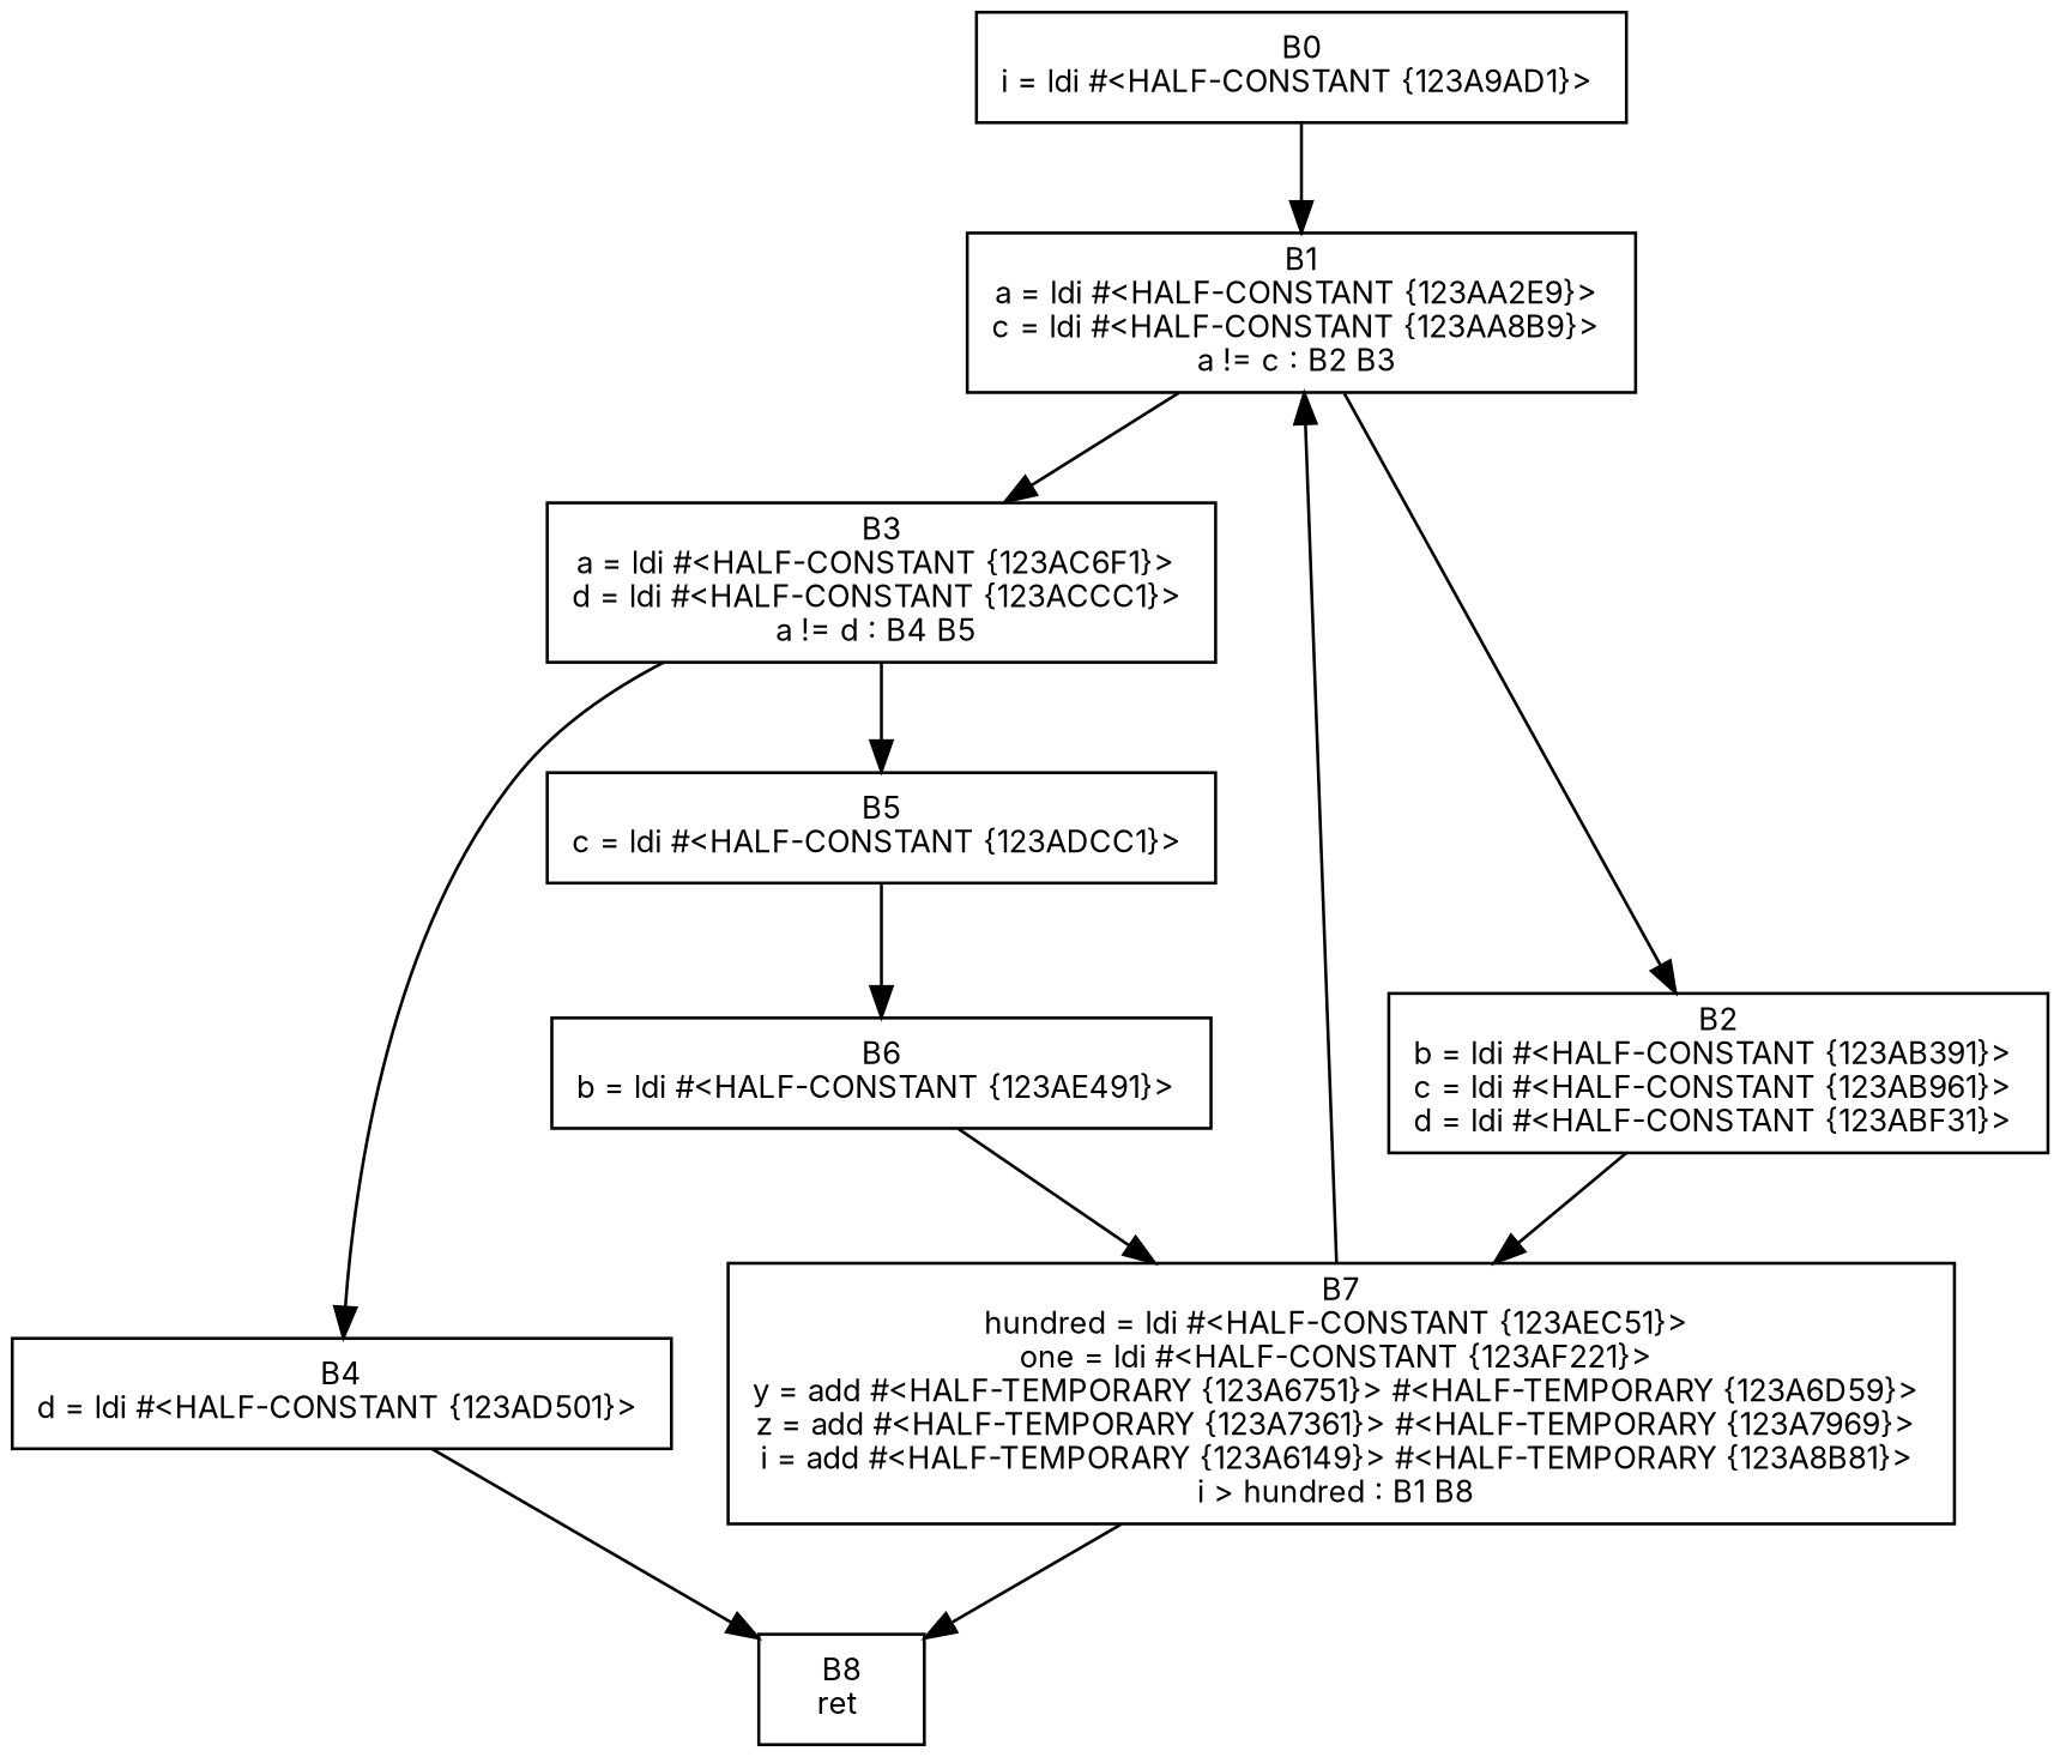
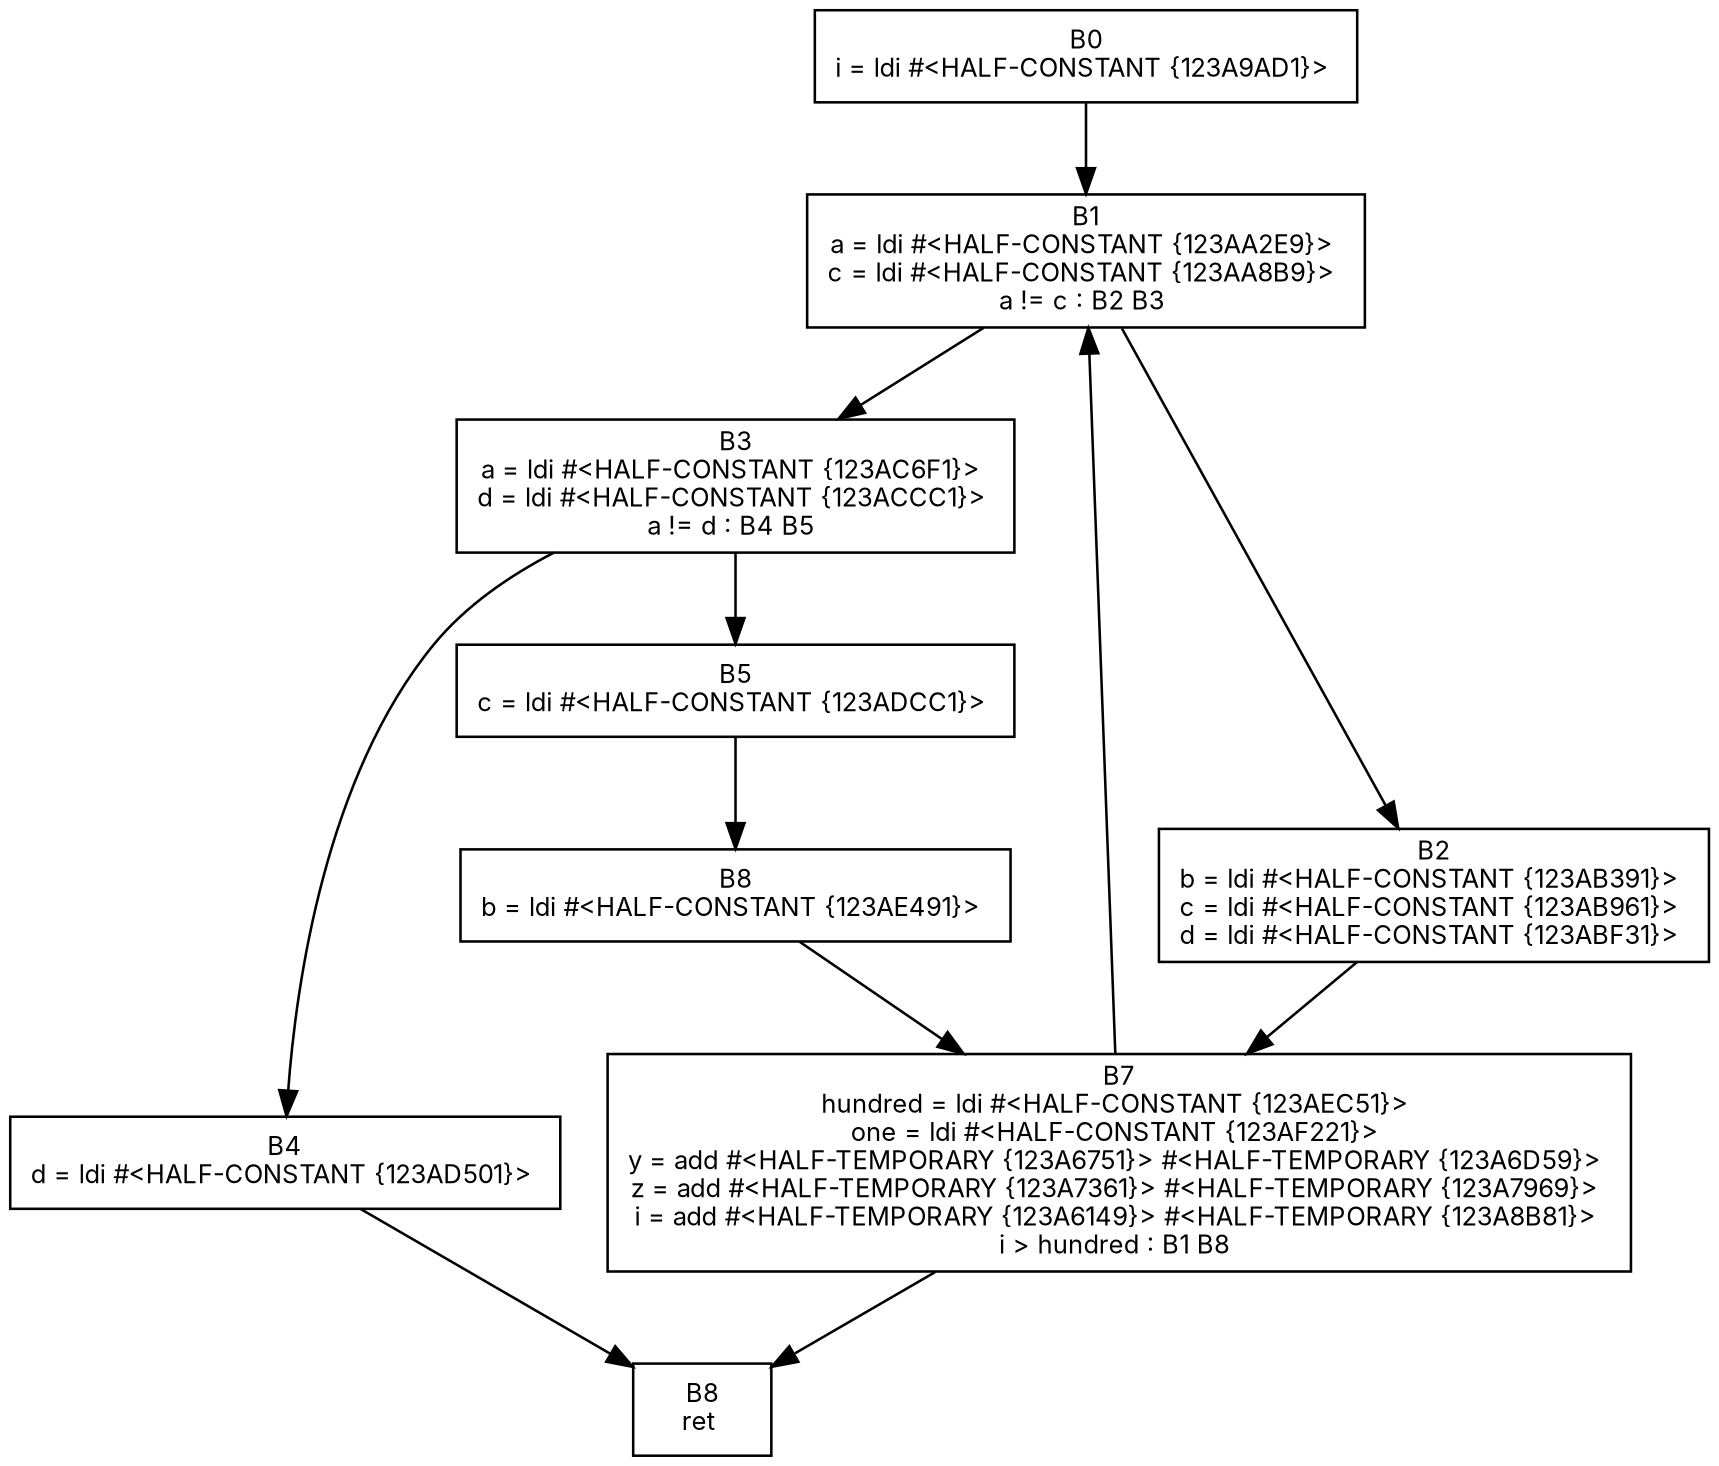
  digraph {
    fontname=Inter
    node [fontname=Inter fontsize=10 shape=box]
    edge [fontname=Inter]
    n1 [label="B0\ni = ldi #<HALF-CONSTANT {123A9AD1}> \n"]
    n2 [label="B1\na = ldi #<HALF-CONSTANT {123AA2E9}> \nc = ldi #<HALF-CONSTANT {123AA8B9}> \na != c : B2 B3 \n"]
    n3 [label="B2\nb = ldi #<HALF-CONSTANT {123AB391}> \nc = ldi #<HALF-CONSTANT {123AB961}> \nd = ldi #<HALF-CONSTANT {123ABF31}> \n"]
    n4 [label="B3\na = ldi #<HALF-CONSTANT {123AC6F1}> \nd = ldi #<HALF-CONSTANT {123ACCC1}> \na != d : B4 B5 \n"]
    n5 [label="B7\nhundred = ldi #<HALF-CONSTANT {123AEC51}> \none = ldi #<HALF-CONSTANT {123AF221}> \ny = add #<HALF-TEMPORARY {123A6751}> #<HALF-TEMPORARY {123A6D59}> \nz = add #<HALF-TEMPORARY {123A7361}> #<HALF-TEMPORARY {123A7969}> \ni = add #<HALF-TEMPORARY {123A6149}> #<HALF-TEMPORARY {123A8B81}> \ni > hundred : B1 B8 \n"]
    n6 [label="B4\nd = ldi #<HALF-CONSTANT {123AD501}> \n"]
    n7 [label="B5\nc = ldi #<HALF-CONSTANT {123ADCC1}> \n"]
    n8 [label="B8\nret \n"]
-   n9 [label="B6\nb = ldi #<HALF-CONSTANT {123AE491}> \n"]
+   n9 [label="B8\nb = ldi #<HALF-CONSTANT {123AE491}> \n"]
    n1 -> n2
    n2 -> n3
    n2 -> n4
    n3 -> n5
    n4 -> n6
    n4 -> n7
    n5 -> n2
    n5 -> n8
    n6 -> n8
    n7 -> n9
    n9 -> n5
  }
